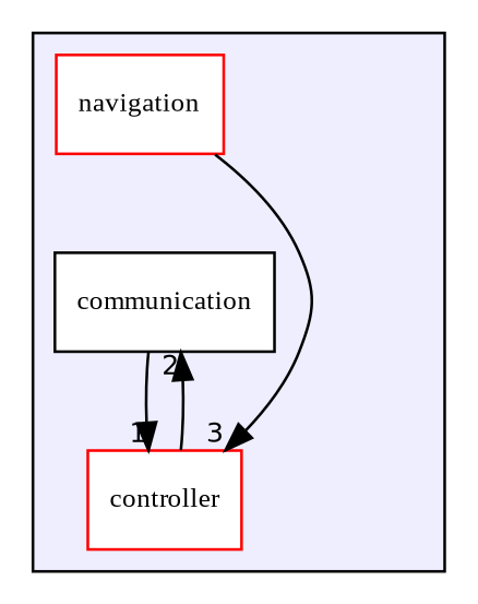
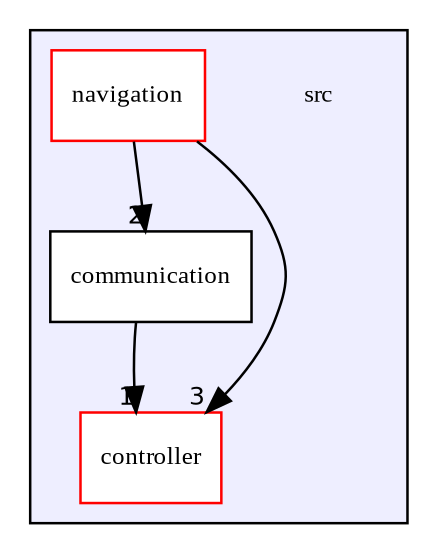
  digraph {
    compound=true
    fontname="Liberation Serif"
    node [fontname="Liberation Serif" fontsize=10 shape=box fillcolor=white style=filled]
    edge [fontname="Liberation Serif" labeldistance=1.5 labelfontname=Helvetica labelfontsize=10]
+   n1 [label=src shape=plaintext fillcolor="" style=""]
    n2 [label=communication]
    n3 [color=red label=controller]
    n4 [color=red label=navigation]
    subgraph cluster_1 {
      bgcolor="#eeeeff"
      pencolor=black
+     n1
      n2
      n3
      n4
    }
    n2 -> n3 [headlabel=1]
-   n3 -> n2 [headlabel=2]
+   n4 -> n2 [headlabel=2]
    n4 -> n3 [headlabel=3]
  }
